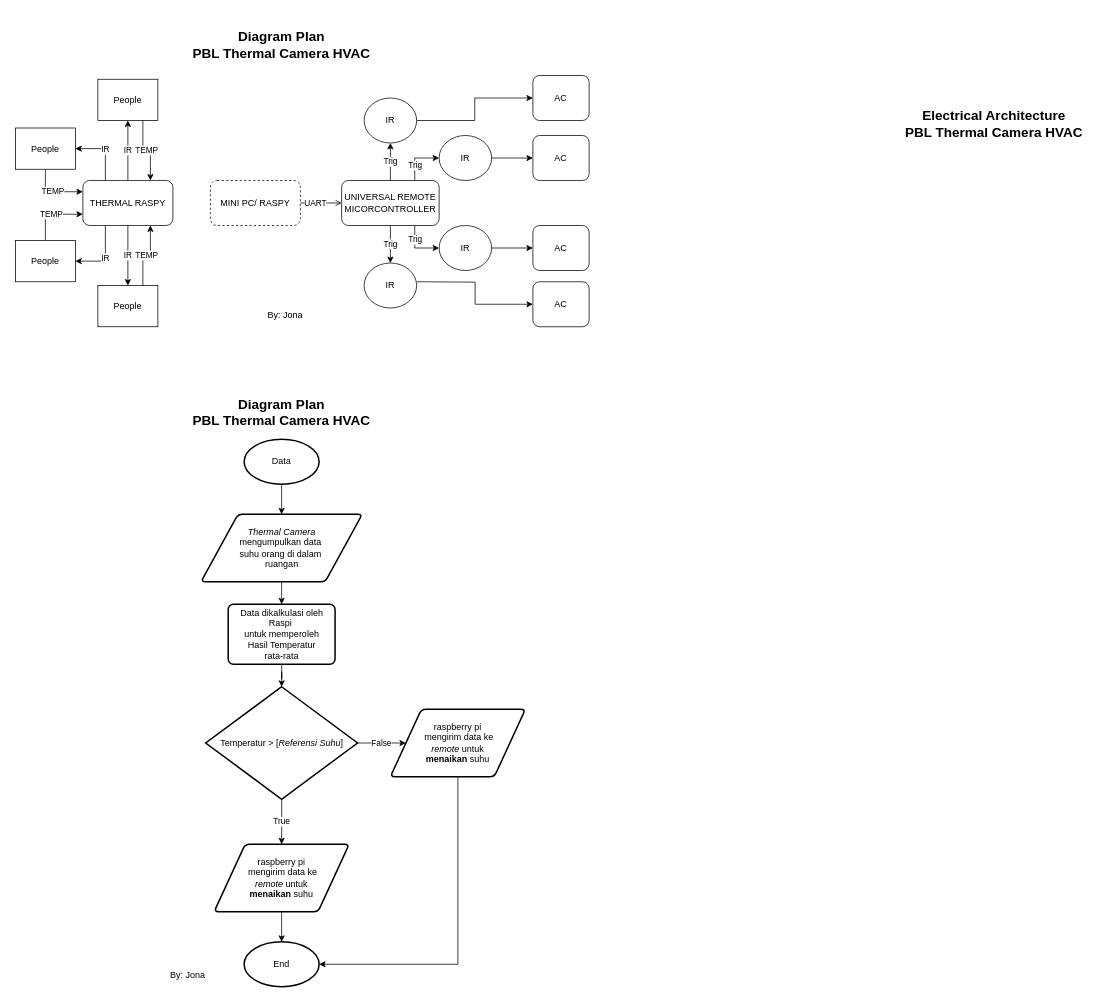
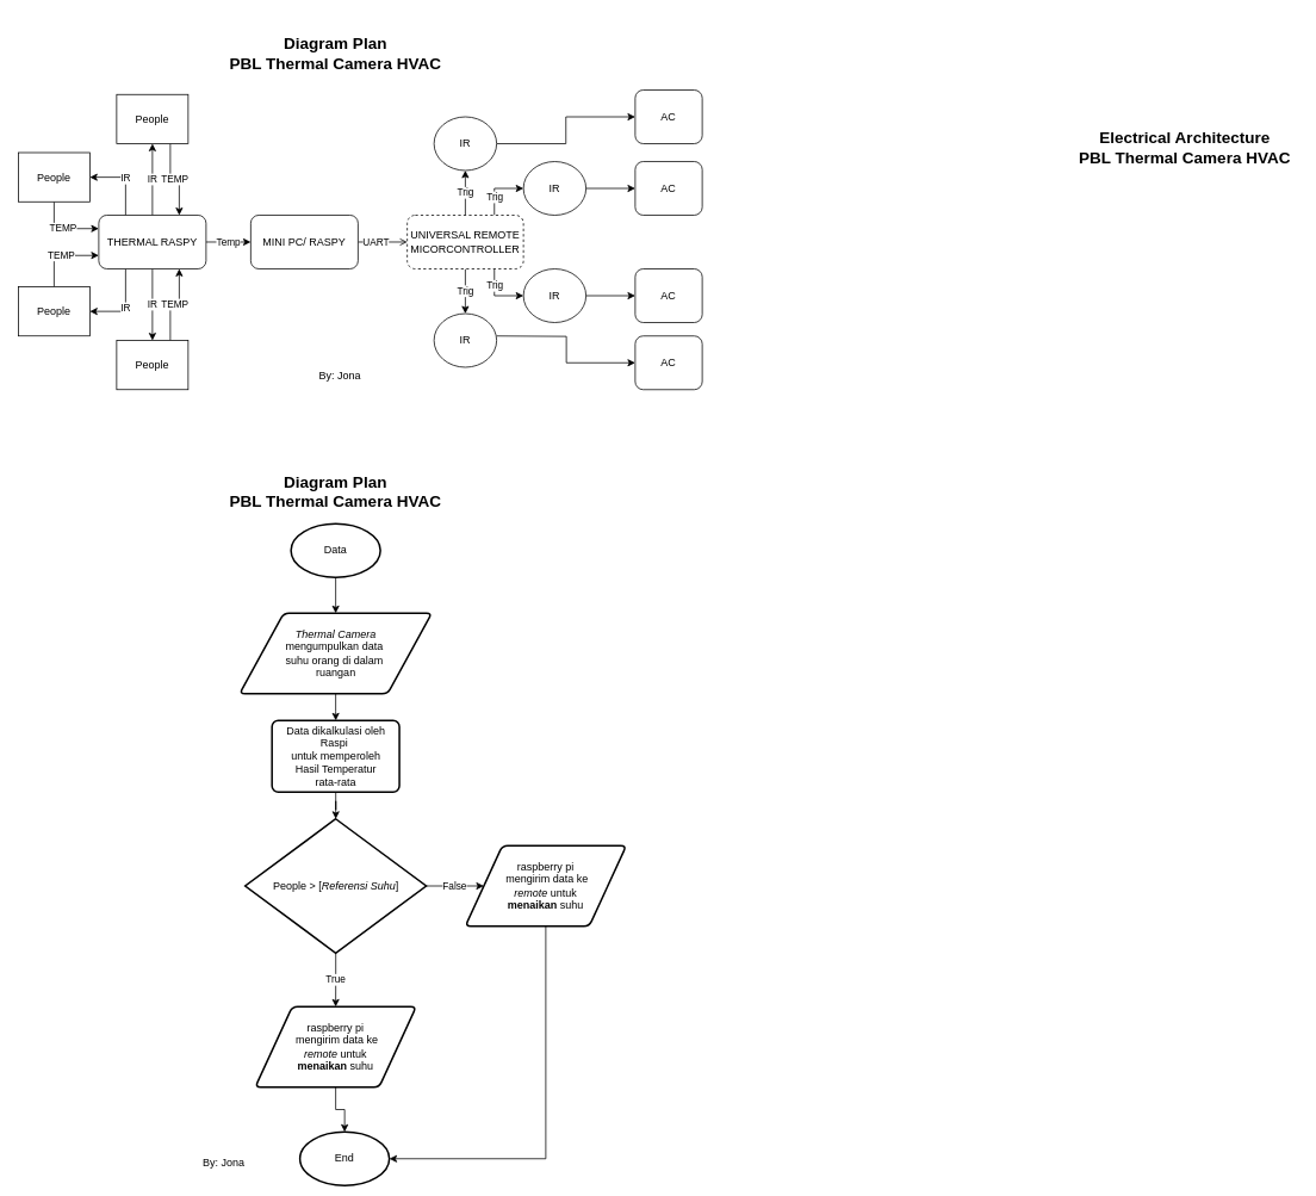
  <mxCell id="0" />
  <mxCell id="1" parent="0" />
+ <mxCell id="2" value="Temp" style="edgeStyle=orthogonalEdgeStyle;rounded=0;orthogonalLoop=1;jettySize=auto;html=1;" parent="1" source="7" target="9" edge="1"><mxGeometry relative="1" as="geometry" /></mxCell>
  <mxCell id="3" value="IR" style="edgeStyle=orthogonalEdgeStyle;rounded=0;orthogonalLoop=1;jettySize=auto;html=1;exitX=0.5;exitY=0;exitDx=0;exitDy=0;" edge="1" parent="1" source="7" target="33"><mxGeometry relative="1" as="geometry" /></mxCell>
  <mxCell id="4" value="IR" style="edgeStyle=orthogonalEdgeStyle;rounded=0;orthogonalLoop=1;jettySize=auto;html=1;exitX=0.25;exitY=0;exitDx=0;exitDy=0;entryX=1;entryY=0.5;entryDx=0;entryDy=0;" edge="1" parent="1" source="7" target="35"><mxGeometry relative="1" as="geometry" /></mxCell>
  <mxCell id="5" value="IR" style="edgeStyle=orthogonalEdgeStyle;rounded=0;orthogonalLoop=1;jettySize=auto;html=1;exitX=0.25;exitY=1;exitDx=0;exitDy=0;entryX=1;entryY=0.5;entryDx=0;entryDy=0;" edge="1" parent="1" source="7" target="31"><mxGeometry relative="1" as="geometry" /></mxCell>
  <mxCell id="6" value="IR" style="edgeStyle=orthogonalEdgeStyle;rounded=0;orthogonalLoop=1;jettySize=auto;html=1;exitX=0.5;exitY=1;exitDx=0;exitDy=0;entryX=0.5;entryY=0;entryDx=0;entryDy=0;" edge="1" parent="1" source="7" target="29"><mxGeometry relative="1" as="geometry" /></mxCell>
  <mxCell id="7" value="THERMAL RASPY" style="rounded=1;whiteSpace=wrap;html=1;" parent="1" vertex="1"><mxGeometry x="110" y="239.97" width="120" height="60" as="geometry" /></mxCell>
  <mxCell id="8" value="UART" style="edgeStyle=orthogonalEdgeStyle;rounded=0;orthogonalLoop=1;jettySize=auto;html=1;endArrow=open;" parent="1" source="9" target="14" edge="1"><mxGeometry x="-0.273" relative="1" as="geometry"><mxPoint as="offset" /></mxGeometry></mxCell>
- <mxCell id="9" value="MINI PC/ RASPY" style="rounded=1;whiteSpace=wrap;html=1;dashed=1;" parent="1" vertex="1"><mxGeometry x="280" y="239.97" width="120" height="60" as="geometry" /></mxCell>
+ <mxCell id="9" value="MINI PC/ RASPY" style="rounded=1;whiteSpace=wrap;html=1;" parent="1" vertex="1"><mxGeometry x="280" y="239.97" width="120" height="60" as="geometry" /></mxCell>
  <mxCell id="10" value="Trig" style="edgeStyle=orthogonalEdgeStyle;rounded=0;orthogonalLoop=1;jettySize=auto;html=1;exitX=0.5;exitY=0;exitDx=0;exitDy=0;" parent="1" source="14" target="20" edge="1"><mxGeometry relative="1" as="geometry" /></mxCell>
  <mxCell id="11" value="Trig" style="edgeStyle=orthogonalEdgeStyle;rounded=0;orthogonalLoop=1;jettySize=auto;html=1;exitX=0.5;exitY=1;exitDx=0;exitDy=0;entryX=0.5;entryY=0;entryDx=0;entryDy=0;" parent="1" source="14" target="16" edge="1"><mxGeometry relative="1" as="geometry" /></mxCell>
  <mxCell id="12" value="Trig" style="edgeStyle=orthogonalEdgeStyle;rounded=0;orthogonalLoop=1;jettySize=auto;html=1;exitX=0.75;exitY=0;exitDx=0;exitDy=0;entryX=0;entryY=0.5;entryDx=0;entryDy=0;" parent="1" source="14" target="24" edge="1"><mxGeometry x="-0.36" relative="1" as="geometry"><mxPoint as="offset" /></mxGeometry></mxCell>
  <mxCell id="13" value="Trig" style="edgeStyle=orthogonalEdgeStyle;rounded=0;orthogonalLoop=1;jettySize=auto;html=1;exitX=0.75;exitY=1;exitDx=0;exitDy=0;entryX=0;entryY=0.5;entryDx=0;entryDy=0;" parent="1" source="14" target="18" edge="1"><mxGeometry x="-0.407" relative="1" as="geometry"><mxPoint as="offset" /></mxGeometry></mxCell>
- <mxCell id="14" value="UNIVERSAL REMOTE&lt;br&gt;MICORCONTROLLER" style="rounded=1;whiteSpace=wrap;html=1;" parent="1" vertex="1"><mxGeometry x="455" y="240" width="130" height="60" as="geometry" /></mxCell>
+ <mxCell id="14" value="UNIVERSAL REMOTE&lt;br&gt;MICORCONTROLLER" style="rounded=1;whiteSpace=wrap;html=1;dashed=1;" parent="1" vertex="1"><mxGeometry x="455" y="240" width="130" height="60" as="geometry" /></mxCell>
  <mxCell id="15" style="edgeStyle=orthogonalEdgeStyle;rounded=0;orthogonalLoop=1;jettySize=auto;html=1;exitX=1;exitY=0.5;exitDx=0;exitDy=0;entryX=0;entryY=0.5;entryDx=0;entryDy=0;" parent="1" target="25" edge="1"><mxGeometry relative="1" as="geometry"><mxPoint x="555" y="375" as="sourcePoint" /></mxGeometry></mxCell>
  <mxCell id="16" value="IR" style="ellipse;whiteSpace=wrap;html=1;" parent="1" vertex="1"><mxGeometry x="485" y="350" width="70" height="60" as="geometry" /></mxCell>
  <mxCell id="17" style="edgeStyle=orthogonalEdgeStyle;rounded=0;orthogonalLoop=1;jettySize=auto;html=1;exitX=1;exitY=0.5;exitDx=0;exitDy=0;entryX=0;entryY=0.5;entryDx=0;entryDy=0;" parent="1" source="18" target="21" edge="1"><mxGeometry relative="1" as="geometry" /></mxCell>
  <mxCell id="18" value="IR" style="ellipse;whiteSpace=wrap;html=1;" parent="1" vertex="1"><mxGeometry x="585" y="300" width="70" height="60" as="geometry" /></mxCell>
  <mxCell id="19" style="edgeStyle=orthogonalEdgeStyle;rounded=0;orthogonalLoop=1;jettySize=auto;html=1;exitX=1;exitY=0.5;exitDx=0;exitDy=0;entryX=0;entryY=0.5;entryDx=0;entryDy=0;" parent="1" source="20" target="26" edge="1"><mxGeometry relative="1" as="geometry" /></mxCell>
  <mxCell id="20" value="IR" style="ellipse;whiteSpace=wrap;html=1;" parent="1" vertex="1"><mxGeometry x="485" y="130" width="70" height="60" as="geometry" /></mxCell>
  <mxCell id="21" value="AC" style="rounded=1;whiteSpace=wrap;html=1;" parent="1" vertex="1"><mxGeometry x="710" y="300" width="75" height="60" as="geometry" /></mxCell>
  <mxCell id="22" value="&lt;div&gt;&lt;span style=&quot;font-size: 18px;&quot;&gt;&lt;b&gt;Diagram Plan&lt;/b&gt;&lt;/span&gt;&lt;/div&gt;&lt;b&gt;&lt;font style=&quot;font-size: 18px;&quot;&gt;PBL Thermal Camera HVAC&lt;/font&gt;&lt;/b&gt;" style="text;html=1;align=center;verticalAlign=middle;whiteSpace=wrap;rounded=0;" parent="1" vertex="1"><mxGeometry x="250" y="20" width="250" height="80" as="geometry" /></mxCell>
  <mxCell id="23" style="edgeStyle=orthogonalEdgeStyle;rounded=0;orthogonalLoop=1;jettySize=auto;html=1;exitX=1;exitY=0.5;exitDx=0;exitDy=0;" parent="1" source="24" target="27" edge="1"><mxGeometry relative="1" as="geometry" /></mxCell>
  <mxCell id="24" value="IR" style="ellipse;whiteSpace=wrap;html=1;" parent="1" vertex="1"><mxGeometry x="585" y="180" width="70" height="60" as="geometry" /></mxCell>
  <mxCell id="25" value="AC" style="rounded=1;whiteSpace=wrap;html=1;" parent="1" vertex="1"><mxGeometry x="710" y="375" width="75" height="60" as="geometry" /></mxCell>
  <mxCell id="26" value="AC" style="rounded=1;whiteSpace=wrap;html=1;" parent="1" vertex="1"><mxGeometry x="710" y="100" width="75" height="60" as="geometry" /></mxCell>
  <mxCell id="27" value="AC" style="rounded=1;whiteSpace=wrap;html=1;" parent="1" vertex="1"><mxGeometry x="710" y="179.97" width="75" height="60" as="geometry" /></mxCell>
  <mxCell id="28" value="TEMP" style="edgeStyle=orthogonalEdgeStyle;rounded=0;orthogonalLoop=1;jettySize=auto;html=1;exitX=0.75;exitY=0;exitDx=0;exitDy=0;entryX=0.75;entryY=1;entryDx=0;entryDy=0;" edge="1" parent="1" source="29" target="7"><mxGeometry relative="1" as="geometry" /></mxCell>
  <mxCell id="29" value="People" style="rounded=0;whiteSpace=wrap;html=1;" vertex="1" parent="1"><mxGeometry x="130" y="380" width="80" height="55" as="geometry" /></mxCell>
  <mxCell id="30" value="TEMP" style="edgeStyle=orthogonalEdgeStyle;rounded=0;orthogonalLoop=1;jettySize=auto;html=1;exitX=0.5;exitY=0;exitDx=0;exitDy=0;entryX=0;entryY=0.75;entryDx=0;entryDy=0;" edge="1" parent="1" source="31" target="7"><mxGeometry relative="1" as="geometry" /></mxCell>
  <mxCell id="31" value="People" style="rounded=0;whiteSpace=wrap;html=1;" vertex="1" parent="1"><mxGeometry x="20" y="320" width="80" height="55" as="geometry" /></mxCell>
  <mxCell id="32" value="TEMP" style="edgeStyle=orthogonalEdgeStyle;rounded=0;orthogonalLoop=1;jettySize=auto;html=1;exitX=0.75;exitY=1;exitDx=0;exitDy=0;entryX=0.75;entryY=0;entryDx=0;entryDy=0;" edge="1" parent="1" source="33" target="7"><mxGeometry relative="1" as="geometry" /></mxCell>
  <mxCell id="33" value="People" style="rounded=0;whiteSpace=wrap;html=1;" vertex="1" parent="1"><mxGeometry x="130" y="105" width="80" height="55" as="geometry" /></mxCell>
  <mxCell id="34" value="TEMP" style="edgeStyle=orthogonalEdgeStyle;rounded=0;orthogonalLoop=1;jettySize=auto;html=1;exitX=0.5;exitY=1;exitDx=0;exitDy=0;entryX=0;entryY=0.25;entryDx=0;entryDy=0;" edge="1" parent="1" source="35" target="7"><mxGeometry relative="1" as="geometry" /></mxCell>
  <mxCell id="35" value="People" style="rounded=0;whiteSpace=wrap;html=1;" vertex="1" parent="1"><mxGeometry x="20" y="170" width="80" height="55" as="geometry" /></mxCell>
  <mxCell id="36" value="" style="edgeStyle=orthogonalEdgeStyle;rounded=0;orthogonalLoop=1;jettySize=auto;html=1;" edge="1" parent="1" source="37" target="39"><mxGeometry relative="1" as="geometry" /></mxCell>
  <mxCell id="37" value="Data" style="strokeWidth=2;html=1;shape=mxgraph.flowchart.start_1;whiteSpace=wrap;" vertex="1" parent="1"><mxGeometry x="325" y="585" width="100" height="60" as="geometry" /></mxCell>
  <mxCell id="38" value="" style="edgeStyle=orthogonalEdgeStyle;rounded=0;orthogonalLoop=1;jettySize=auto;html=1;" edge="1" parent="1" source="39" target="41"><mxGeometry relative="1" as="geometry" /></mxCell>
  <mxCell id="39" value="&lt;i&gt;Thermal Camera&lt;/i&gt;&lt;div&gt;mengumpulkan data&amp;nbsp;&lt;/div&gt;&lt;div&gt;suhu orang di dalam&amp;nbsp;&lt;/div&gt;&lt;div&gt;ruangan&lt;/div&gt;" style="shape=parallelogram;html=1;strokeWidth=2;perimeter=parallelogramPerimeter;whiteSpace=wrap;rounded=1;arcSize=12;size=0.23;" vertex="1" parent="1"><mxGeometry x="267.5" y="685" width="215" height="90" as="geometry" /></mxCell>
  <mxCell id="40" value="" style="edgeStyle=orthogonalEdgeStyle;rounded=0;orthogonalLoop=1;jettySize=auto;html=1;" edge="1" parent="1" source="41" target="44"><mxGeometry relative="1" as="geometry" /></mxCell>
  <mxCell id="41" value="Data dikalkulasi oleh Raspi&amp;nbsp;&lt;div&gt;untuk memperoleh&lt;/div&gt;&lt;div&gt;Hasil Temperatur&lt;/div&gt;&lt;div&gt;rata-rata&lt;/div&gt;" style="rounded=1;whiteSpace=wrap;html=1;absoluteArcSize=1;arcSize=14;strokeWidth=2;" vertex="1" parent="1"><mxGeometry x="303.75" y="805" width="142.5" height="80" as="geometry" /></mxCell>
  <mxCell id="42" value="True" style="edgeStyle=orthogonalEdgeStyle;rounded=0;orthogonalLoop=1;jettySize=auto;html=1;" edge="1" parent="1" source="44" target="46"><mxGeometry relative="1" as="geometry" /></mxCell>
  <mxCell id="43" value="False" style="edgeStyle=orthogonalEdgeStyle;rounded=0;orthogonalLoop=1;jettySize=auto;html=1;" edge="1" parent="1" source="44" target="47"><mxGeometry relative="1" as="geometry" /></mxCell>
- <mxCell id="44" value="Temperatur &amp;gt; [&lt;i&gt;Referensi Suhu&lt;/i&gt;]" style="strokeWidth=2;html=1;shape=mxgraph.flowchart.decision;whiteSpace=wrap;" vertex="1" parent="1"><mxGeometry x="273.75" y="915" width="202.5" height="150" as="geometry" /></mxCell>
+ <mxCell id="44" value="People &amp;gt; [&lt;i&gt;Referensi Suhu&lt;/i&gt;]" style="strokeWidth=2;html=1;shape=mxgraph.flowchart.decision;whiteSpace=wrap;" vertex="1" parent="1"><mxGeometry x="273.75" y="915" width="202.5" height="150" as="geometry" /></mxCell>
  <mxCell id="45" value="" style="edgeStyle=orthogonalEdgeStyle;rounded=0;orthogonalLoop=1;jettySize=auto;html=1;" edge="1" parent="1" source="46" target="48"><mxGeometry relative="1" as="geometry" /></mxCell>
  <mxCell id="46" value="&lt;div&gt;raspberry pi&lt;/div&gt;&amp;nbsp;mengirim data ke&lt;div&gt;&lt;i&gt;remote &lt;/i&gt;untuk&lt;/div&gt;&lt;div&gt;&lt;b&gt;menaikan&lt;/b&gt; suhu&lt;/div&gt;" style="shape=parallelogram;html=1;strokeWidth=2;perimeter=parallelogramPerimeter;whiteSpace=wrap;rounded=1;arcSize=12;size=0.23;" vertex="1" parent="1"><mxGeometry x="285" y="1125" width="180" height="90" as="geometry" /></mxCell>
  <mxCell id="47" value="&lt;div&gt;raspberry pi&lt;/div&gt;&amp;nbsp;mengirim data ke&lt;div&gt;&lt;i&gt;remote &lt;/i&gt;untuk&lt;/div&gt;&lt;div&gt;&lt;b&gt;menaikan&lt;/b&gt; suhu&lt;/div&gt;" style="shape=parallelogram;html=1;strokeWidth=2;perimeter=parallelogramPerimeter;whiteSpace=wrap;rounded=1;arcSize=12;size=0.23;" vertex="1" parent="1"><mxGeometry x="520" y="945" width="180" height="90" as="geometry" /></mxCell>
- <mxCell id="48" value="End" style="strokeWidth=2;html=1;shape=mxgraph.flowchart.start_1;whiteSpace=wrap;" vertex="1" parent="1"><mxGeometry x="325" y="1255" width="100" height="60" as="geometry" /></mxCell>
+ <mxCell id="48" value="End" style="strokeWidth=2;html=1;shape=mxgraph.flowchart.start_1;whiteSpace=wrap;" vertex="1" parent="1"><mxGeometry x="335" y="1265" width="100" height="60" as="geometry" /></mxCell>
  <mxCell id="49" style="edgeStyle=orthogonalEdgeStyle;rounded=0;orthogonalLoop=1;jettySize=auto;html=1;exitX=0.5;exitY=1;exitDx=0;exitDy=0;entryX=1;entryY=0.5;entryDx=0;entryDy=0;entryPerimeter=0;" edge="1" parent="1" source="47" target="48"><mxGeometry relative="1" as="geometry" /></mxCell>
  <mxCell id="50" value="&lt;div&gt;&lt;span style=&quot;font-size: 18px;&quot;&gt;&lt;b&gt;Diagram Plan&lt;/b&gt;&lt;/span&gt;&lt;/div&gt;&lt;b&gt;&lt;font style=&quot;font-size: 18px;&quot;&gt;PBL Thermal Camera HVAC&lt;/font&gt;&lt;/b&gt;" style="text;html=1;align=center;verticalAlign=middle;whiteSpace=wrap;rounded=0;" vertex="1" parent="1"><mxGeometry x="250" y="510" width="250" height="80" as="geometry" /></mxCell>
  <mxCell id="51" value="By: Jona" style="text;html=1;align=center;verticalAlign=middle;whiteSpace=wrap;rounded=0;" vertex="1" parent="1"><mxGeometry x="220" y="1285" width="60" height="30" as="geometry" /></mxCell>
  <mxCell id="52" value="By: Jona" style="text;html=1;align=center;verticalAlign=middle;whiteSpace=wrap;rounded=0;" vertex="1" parent="1"><mxGeometry x="350" y="405" width="60" height="30" as="geometry" /></mxCell>
  <mxCell id="53" value="&lt;div&gt;&lt;span style=&quot;font-size: 18px;&quot;&gt;&lt;b&gt;Electrical Architecture&lt;/b&gt;&lt;/span&gt;&lt;/div&gt;&lt;b&gt;&lt;font style=&quot;font-size: 18px;&quot;&gt;PBL Thermal Camera HVAC&lt;/font&gt;&lt;/b&gt;" style="text;html=1;align=center;verticalAlign=middle;whiteSpace=wrap;rounded=0;" vertex="1" parent="1"><mxGeometry x="1200" y="125" width="250" height="80" as="geometry" /></mxCell>
